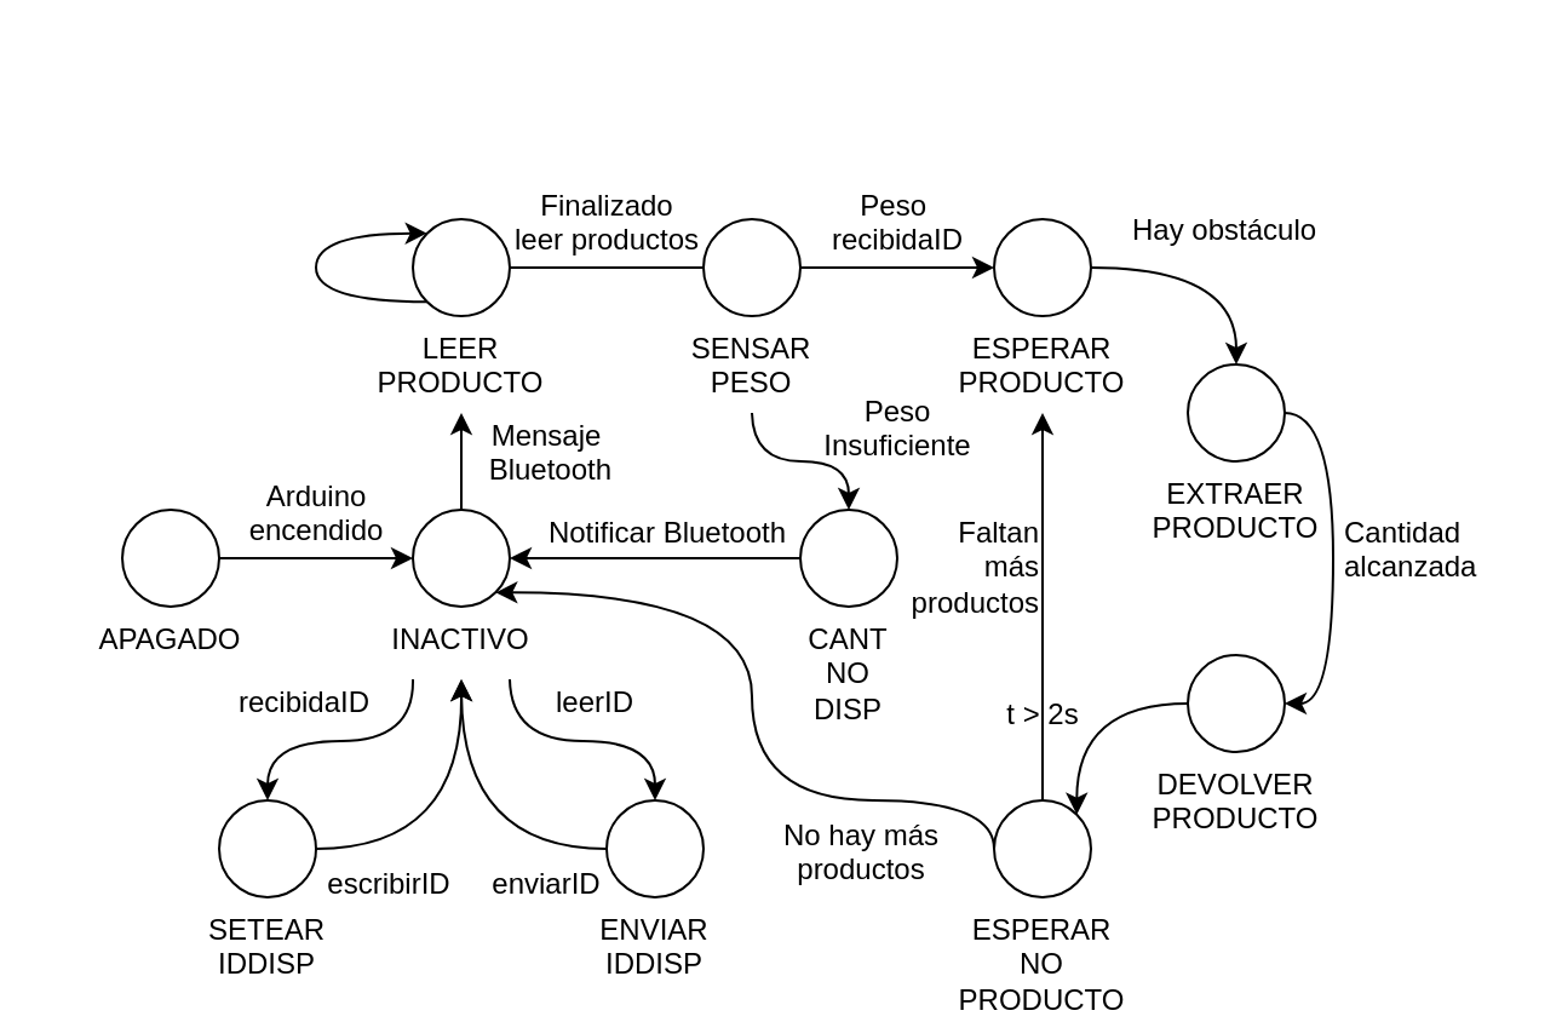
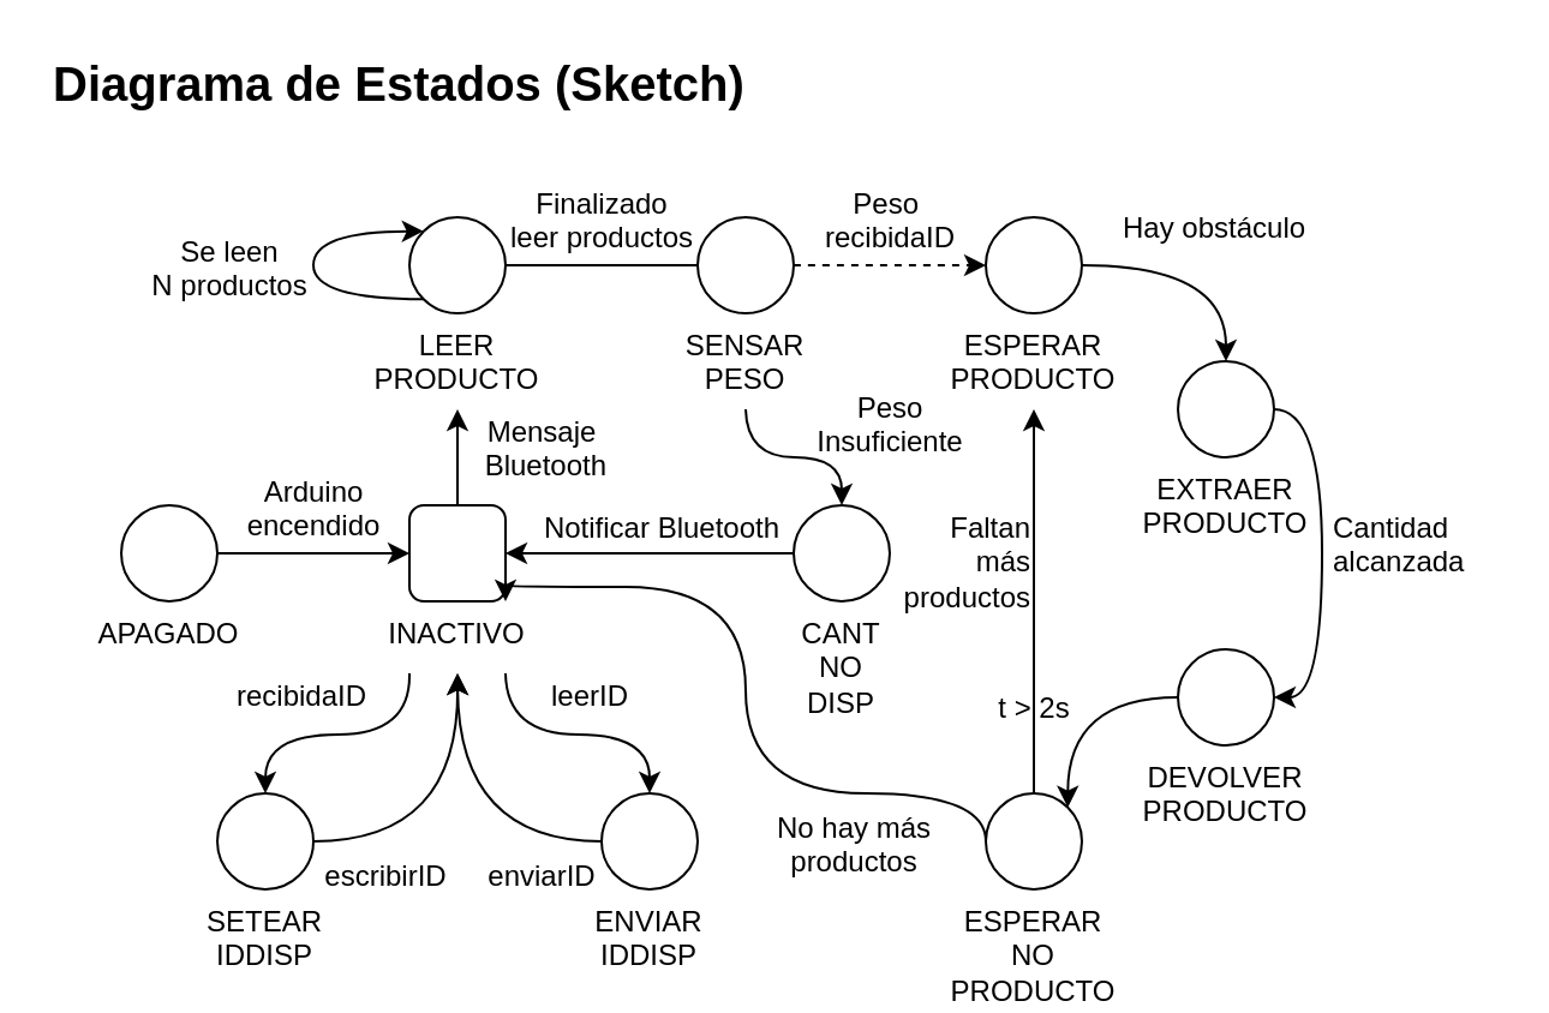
  <mxCell id="0" />
  <mxCell id="1" parent="0" />
  <mxCell id="2" style="edgeStyle=orthogonalEdgeStyle;orthogonalLoop=1;jettySize=auto;html=1;exitX=1;exitY=0.5;exitDx=0;exitDy=0;entryX=0;entryY=0.5;entryDx=0;entryDy=0;curved=1;" edge="1" parent="1" source="3" target="6"><mxGeometry relative="1" as="geometry" /></mxCell>
  <mxCell id="3" value="APAGADO" style="ellipse;whiteSpace=wrap;html=1;aspect=fixed;labelPosition=center;verticalLabelPosition=bottom;align=center;verticalAlign=top;" vertex="1" parent="1"><mxGeometry x="50" y="210" width="40" height="40" as="geometry" /></mxCell>
  <mxCell id="4" style="edgeStyle=orthogonalEdgeStyle;curved=1;orthogonalLoop=1;jettySize=auto;html=1;exitX=1;exitY=0.5;exitDx=0;exitDy=0;entryX=0;entryY=0.5;entryDx=0;entryDy=0;startArrow=classic;startFill=1;endArrow=none;endFill=0;" edge="1" parent="1" source="6" target="22"><mxGeometry relative="1" as="geometry" /></mxCell>
  <mxCell id="5" style="edgeStyle=orthogonalEdgeStyle;curved=1;orthogonalLoop=1;jettySize=auto;html=1;exitX=0.5;exitY=0;exitDx=0;exitDy=0;startArrow=none;startFill=0;endArrow=classic;endFill=1;" edge="1" parent="1" source="6"><mxGeometry relative="1" as="geometry"><mxPoint x="190" y="170" as="targetPoint" /></mxGeometry></mxCell>
- <mxCell id="6" value="INACTIVO&lt;br&gt;" style="ellipse;whiteSpace=wrap;html=1;aspect=fixed;labelPosition=center;verticalLabelPosition=bottom;align=center;verticalAlign=top;" vertex="1" parent="1"><mxGeometry x="170" y="210" width="40" height="40" as="geometry" /></mxCell>
+ <mxCell id="6" value="INACTIVO&lt;br&gt;" style="whiteSpace=wrap;html=1;aspect=fixed;labelPosition=center;verticalLabelPosition=bottom;align=center;verticalAlign=top;rounded=1;" vertex="1" parent="1"><mxGeometry x="170" y="210" width="40" height="40" as="geometry" /></mxCell>
+ <mxCell id="7" value="Diagrama de Estados (Sketch)" style="text;html=1;resizable=0;points=[];autosize=1;align=left;verticalAlign=top;spacingTop=-4;fontSize=20;fontStyle=1" vertex="1" parent="1"><mxGeometry x="20" y="20" width="290" height="30" as="geometry" /></mxCell>
  <mxCell id="8" style="edgeStyle=orthogonalEdgeStyle;curved=1;orthogonalLoop=1;jettySize=auto;html=1;exitX=1;exitY=0.5;exitDx=0;exitDy=0;entryX=0;entryY=0.5;entryDx=0;entryDy=0;endArrow=none;" edge="1" parent="1" source="9" target="11"><mxGeometry relative="1" as="geometry" /></mxCell>
  <mxCell id="9" value="LEER PRODUCTO&lt;br&gt;" style="ellipse;whiteSpace=wrap;html=1;aspect=fixed;labelPosition=center;verticalLabelPosition=bottom;align=center;verticalAlign=top;" vertex="1" parent="1"><mxGeometry x="170" y="90" width="40" height="40" as="geometry" /></mxCell>
- <mxCell id="10" style="edgeStyle=orthogonalEdgeStyle;curved=1;orthogonalLoop=1;jettySize=auto;html=1;exitX=1;exitY=0.5;exitDx=0;exitDy=0;entryX=0;entryY=0.5;entryDx=0;entryDy=0;" edge="1" parent="1" source="11" target="13"><mxGeometry relative="1" as="geometry" /></mxCell>
+ <mxCell id="10" style="edgeStyle=orthogonalEdgeStyle;curved=1;orthogonalLoop=1;jettySize=auto;html=1;exitX=1;exitY=0.5;exitDx=0;exitDy=0;entryX=0;entryY=0.5;entryDx=0;entryDy=0;dashed=1;" edge="1" parent="1" source="11" target="13"><mxGeometry relative="1" as="geometry" /></mxCell>
  <mxCell id="11" value="SENSAR PESO&lt;br&gt;" style="ellipse;whiteSpace=wrap;html=1;aspect=fixed;labelPosition=center;verticalLabelPosition=bottom;align=center;verticalAlign=top;" vertex="1" parent="1"><mxGeometry x="290" y="90" width="40" height="40" as="geometry" /></mxCell>
  <mxCell id="12" style="edgeStyle=orthogonalEdgeStyle;curved=1;orthogonalLoop=1;jettySize=auto;html=1;exitX=1;exitY=0.5;exitDx=0;exitDy=0;entryX=0.5;entryY=0;entryDx=0;entryDy=0;" edge="1" parent="1" source="13" target="17"><mxGeometry relative="1" as="geometry" /></mxCell>
  <mxCell id="13" value="ESPERAR PRODUCTO&lt;br&gt;" style="ellipse;whiteSpace=wrap;html=1;aspect=fixed;labelPosition=center;verticalLabelPosition=bottom;align=center;verticalAlign=top;" vertex="1" parent="1"><mxGeometry x="410" y="90" width="40" height="40" as="geometry" /></mxCell>
  <mxCell id="14" style="edgeStyle=orthogonalEdgeStyle;curved=1;orthogonalLoop=1;jettySize=auto;html=1;exitX=0;exitY=0.5;exitDx=0;exitDy=0;entryX=1;entryY=0;entryDx=0;entryDy=0;startArrow=none;startFill=0;endArrow=classic;endFill=1;" edge="1" parent="1" source="15" target="20"><mxGeometry relative="1" as="geometry" /></mxCell>
  <mxCell id="15" value="DEVOLVER PRODUCTO&lt;br&gt;" style="ellipse;whiteSpace=wrap;html=1;aspect=fixed;labelPosition=center;verticalLabelPosition=bottom;align=center;verticalAlign=top;" vertex="1" parent="1"><mxGeometry x="490" y="270" width="40" height="40" as="geometry" /></mxCell>
  <mxCell id="16" style="edgeStyle=orthogonalEdgeStyle;curved=1;orthogonalLoop=1;jettySize=auto;html=1;exitX=1;exitY=0.5;exitDx=0;exitDy=0;entryX=1;entryY=0.5;entryDx=0;entryDy=0;" edge="1" parent="1" source="17" target="15"><mxGeometry relative="1" as="geometry"><Array as="points"><mxPoint x="550" y="170" /><mxPoint x="550" y="290" /></Array></mxGeometry></mxCell>
  <mxCell id="17" value="EXTRAER PRODUCTO&lt;br&gt;" style="ellipse;whiteSpace=wrap;html=1;aspect=fixed;labelPosition=center;verticalLabelPosition=bottom;align=center;verticalAlign=top;" vertex="1" parent="1"><mxGeometry x="490" y="150" width="40" height="40" as="geometry" /></mxCell>
  <mxCell id="18" style="edgeStyle=orthogonalEdgeStyle;curved=1;orthogonalLoop=1;jettySize=auto;html=1;exitX=0.5;exitY=0;exitDx=0;exitDy=0;startArrow=none;startFill=0;endArrow=classic;endFill=1;" edge="1" parent="1" source="20"><mxGeometry relative="1" as="geometry"><mxPoint x="430" y="170" as="targetPoint" /></mxGeometry></mxCell>
  <mxCell id="19" style="edgeStyle=orthogonalEdgeStyle;curved=1;orthogonalLoop=1;jettySize=auto;html=1;exitX=0;exitY=0.5;exitDx=0;exitDy=0;entryX=1;entryY=1;entryDx=0;entryDy=0;startArrow=none;startFill=0;endArrow=classic;endFill=1;" edge="1" parent="1" source="20" target="6"><mxGeometry relative="1" as="geometry"><Array as="points"><mxPoint x="410" y="330" /><mxPoint x="310" y="330" /><mxPoint x="310" y="244" /></Array></mxGeometry></mxCell>
  <mxCell id="20" value="ESPERAR NO PRODUCTO&lt;br&gt;" style="ellipse;whiteSpace=wrap;html=1;aspect=fixed;labelPosition=center;verticalLabelPosition=bottom;align=center;verticalAlign=top;" vertex="1" parent="1"><mxGeometry x="410" y="330" width="40" height="40" as="geometry" /></mxCell>
  <mxCell id="21" style="edgeStyle=orthogonalEdgeStyle;curved=1;orthogonalLoop=1;jettySize=auto;html=1;exitX=0.5;exitY=0;exitDx=0;exitDy=0;startArrow=classic;startFill=1;endArrow=none;endFill=0;" edge="1" parent="1" source="22"><mxGeometry relative="1" as="geometry"><mxPoint x="310" y="170" as="targetPoint" /></mxGeometry></mxCell>
  <mxCell id="22" value="CANT NO DISP&lt;br&gt;" style="ellipse;whiteSpace=wrap;html=1;aspect=fixed;labelPosition=center;verticalLabelPosition=bottom;align=center;verticalAlign=top;" vertex="1" parent="1"><mxGeometry x="330" y="210" width="40" height="40" as="geometry" /></mxCell>
  <mxCell id="23" style="edgeStyle=orthogonalEdgeStyle;curved=1;orthogonalLoop=1;jettySize=auto;html=1;exitX=1;exitY=0.5;exitDx=0;exitDy=0;startArrow=none;startFill=0;endArrow=classic;endFill=1;" edge="1" parent="1" source="25"><mxGeometry relative="1" as="geometry"><mxPoint x="190" y="280" as="targetPoint" /></mxGeometry></mxCell>
  <mxCell id="24" style="edgeStyle=orthogonalEdgeStyle;curved=1;orthogonalLoop=1;jettySize=auto;html=1;exitX=0.5;exitY=0;exitDx=0;exitDy=0;startArrow=classic;startFill=1;endArrow=none;endFill=0;" edge="1" parent="1" source="25"><mxGeometry relative="1" as="geometry"><mxPoint x="170" y="280" as="targetPoint" /></mxGeometry></mxCell>
  <mxCell id="25" value="SETEAR IDDISP&lt;br&gt;" style="ellipse;whiteSpace=wrap;html=1;aspect=fixed;labelPosition=center;verticalLabelPosition=bottom;align=center;verticalAlign=top;" vertex="1" parent="1"><mxGeometry x="90" y="330" width="40" height="40" as="geometry" /></mxCell>
  <mxCell id="26" style="edgeStyle=orthogonalEdgeStyle;curved=1;orthogonalLoop=1;jettySize=auto;html=1;exitX=0;exitY=0.5;exitDx=0;exitDy=0;startArrow=none;startFill=0;endArrow=classic;endFill=1;" edge="1" parent="1" source="28"><mxGeometry relative="1" as="geometry"><mxPoint x="190" y="280" as="targetPoint" /></mxGeometry></mxCell>
  <mxCell id="27" style="edgeStyle=orthogonalEdgeStyle;curved=1;orthogonalLoop=1;jettySize=auto;html=1;exitX=0.5;exitY=0;exitDx=0;exitDy=0;startArrow=classic;startFill=1;endArrow=none;endFill=0;" edge="1" parent="1" source="28"><mxGeometry relative="1" as="geometry"><mxPoint x="210" y="280" as="targetPoint" /></mxGeometry></mxCell>
  <mxCell id="28" value="ENVIAR IDDISP&lt;br&gt;" style="ellipse;whiteSpace=wrap;html=1;aspect=fixed;labelPosition=center;verticalLabelPosition=bottom;align=center;verticalAlign=top;" vertex="1" parent="1"><mxGeometry x="250" y="330" width="40" height="40" as="geometry" /></mxCell>
  <mxCell id="29" style="edgeStyle=orthogonalEdgeStyle;curved=1;orthogonalLoop=1;jettySize=auto;html=1;exitX=0;exitY=0;exitDx=0;exitDy=0;entryX=0;entryY=1;entryDx=0;entryDy=0;startArrow=classic;startFill=1;endArrow=none;endFill=0;" edge="1" parent="1" source="9" target="9"><mxGeometry relative="1" as="geometry"><Array as="points"><mxPoint x="130" y="96" /><mxPoint x="130" y="124" /></Array></mxGeometry></mxCell>
  <mxCell id="30" value="Arduino &lt;br&gt;encendido" style="text;html=1;resizable=0;points=[];autosize=1;align=center;verticalAlign=top;spacingTop=-4;" vertex="1" parent="1"><mxGeometry x="95" y="195" width="70" height="30" as="geometry" /></mxCell>
+ <mxCell id="31" value="Se leen&lt;br&gt;N productos&lt;br&gt;" style="text;html=1;resizable=0;points=[];autosize=1;align=center;verticalAlign=top;spacingTop=-4;" vertex="1" parent="1"><mxGeometry x="55" y="95" width="80" height="30" as="geometry" /></mxCell>
  <mxCell id="32" value="Mensaje&lt;br&gt;&amp;nbsp;Bluetooth" style="text;html=1;resizable=0;points=[];autosize=1;align=center;verticalAlign=top;spacingTop=-4;" vertex="1" parent="1"><mxGeometry x="190" y="170" width="70" height="30" as="geometry" /></mxCell>
  <mxCell id="33" value="Finalizado&lt;br&gt;leer productos&lt;br&gt;" style="text;html=1;resizable=0;points=[];autosize=1;align=center;verticalAlign=top;spacingTop=-4;" vertex="1" parent="1"><mxGeometry x="205" y="75" width="90" height="30" as="geometry" /></mxCell>
  <mxCell id="34" value="Peso&amp;nbsp;&lt;br&gt;recibidaID&lt;br&gt;" style="text;html=1;resizable=0;points=[];autosize=1;align=center;verticalAlign=top;spacingTop=-4;" vertex="1" parent="1"><mxGeometry x="335" y="75" width="70" height="30" as="geometry" /></mxCell>
  <mxCell id="35" value="Peso&lt;br&gt;Insuficiente&lt;br&gt;" style="text;html=1;resizable=0;points=[];autosize=1;align=center;verticalAlign=top;spacingTop=-4;" vertex="1" parent="1"><mxGeometry x="330" y="160" width="80" height="30" as="geometry" /></mxCell>
  <mxCell id="36" value="Hay obstáculo" style="text;html=1;resizable=0;points=[];autosize=1;align=center;verticalAlign=top;spacingTop=-4;" vertex="1" parent="1"><mxGeometry x="460" y="85" width="90" height="20" as="geometry" /></mxCell>
  <mxCell id="37" value="Cantidad&lt;br&gt;alcanzada&lt;br&gt;" style="text;html=1;resizable=0;points=[];autosize=1;align=left;verticalAlign=top;spacingTop=-4;" vertex="1" parent="1"><mxGeometry x="553" y="210" width="70" height="30" as="geometry" /></mxCell>
  <mxCell id="38" value="t &amp;gt; 2s&lt;br&gt;" style="text;html=1;resizable=0;points=[];autosize=1;align=center;verticalAlign=top;spacingTop=-4;" vertex="1" parent="1"><mxGeometry x="405" y="285" width="50" height="20" as="geometry" /></mxCell>
  <mxCell id="39" value="Faltan &lt;br&gt;más &lt;br&gt;productos&lt;br&gt;" style="text;html=1;resizable=0;points=[];autosize=1;align=right;verticalAlign=top;spacingTop=-4;" vertex="1" parent="1"><mxGeometry x="360" y="210" width="70" height="40" as="geometry" /></mxCell>
  <mxCell id="40" value="No hay más&lt;br&gt;productos&lt;br&gt;" style="text;html=1;resizable=0;points=[];autosize=1;align=center;verticalAlign=top;spacingTop=-4;" vertex="1" parent="1"><mxGeometry x="315" y="335" width="80" height="30" as="geometry" /></mxCell>
  <mxCell id="41" value="Notificar Bluetooth&lt;br&gt;" style="text;html=1;resizable=0;points=[];autosize=1;align=center;verticalAlign=top;spacingTop=-4;" vertex="1" parent="1"><mxGeometry x="220" y="210" width="110" height="20" as="geometry" /></mxCell>
  <mxCell id="42" value="recibidaID" style="text;html=1;resizable=0;points=[];autosize=1;align=center;verticalAlign=top;spacingTop=-4;" vertex="1" parent="1"><mxGeometry x="90" y="280" width="70" height="20" as="geometry" /></mxCell>
  <mxCell id="43" value="leerID" style="text;html=1;resizable=0;points=[];autosize=1;align=center;verticalAlign=top;spacingTop=-4;" vertex="1" parent="1"><mxGeometry x="220" y="280" width="50" height="20" as="geometry" /></mxCell>
  <mxCell id="44" value="enviarID" style="text;html=1;resizable=0;points=[];autosize=1;align=center;verticalAlign=top;spacingTop=-4;" vertex="1" parent="1"><mxGeometry x="195" y="355" width="60" height="20" as="geometry" /></mxCell>
  <mxCell id="45" value="escribirID" style="text;html=1;resizable=0;points=[];autosize=1;align=center;verticalAlign=top;spacingTop=-4;" vertex="1" parent="1"><mxGeometry x="125" y="355" width="70" height="20" as="geometry" /></mxCell>
